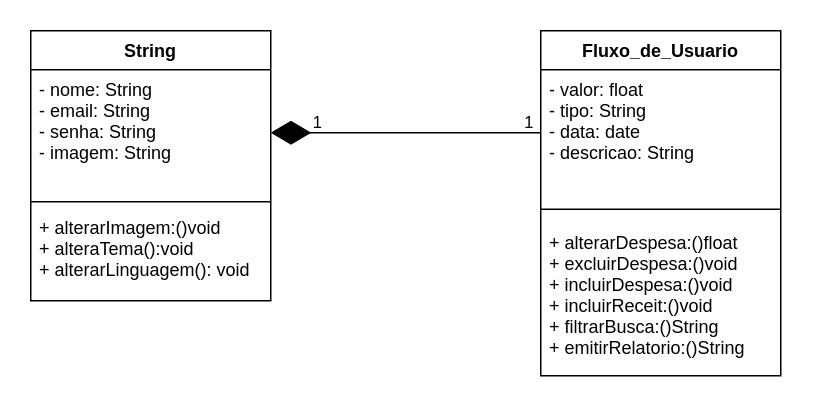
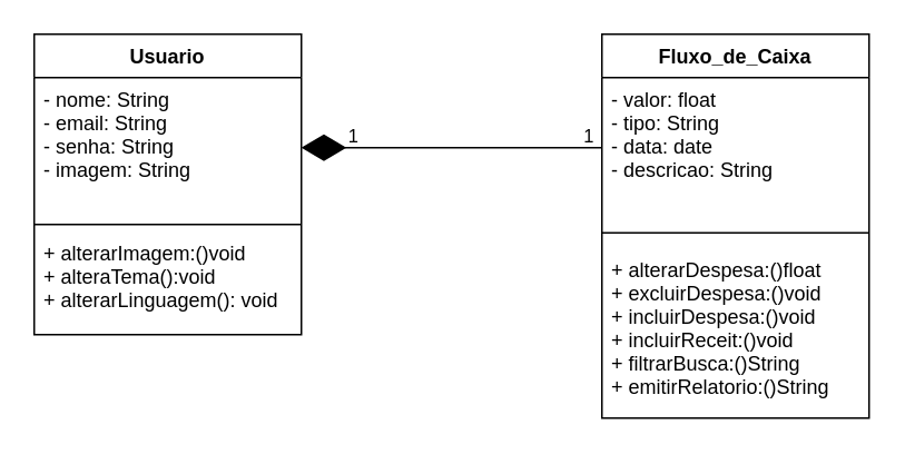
  <mxCell id="0" />
  <mxCell id="1" parent="0" />
- <mxCell id="2" value="Fluxo_de_Usuario" style="swimlane;fontStyle=1;align=center;verticalAlign=top;childLayout=stackLayout;horizontal=1;startSize=26;horizontalStack=0;resizeParent=1;resizeParentMax=0;resizeLast=0;collapsible=1;marginBottom=0;" parent="1" vertex="1"><mxGeometry x="360" y="20" width="160" height="230" as="geometry" /></mxCell>
+ <mxCell id="2" value="Fluxo_de_Caixa" style="swimlane;fontStyle=1;align=center;verticalAlign=top;childLayout=stackLayout;horizontal=1;startSize=26;horizontalStack=0;resizeParent=1;resizeParentMax=0;resizeLast=0;collapsible=1;marginBottom=0;" parent="1" vertex="1"><mxGeometry x="360" y="20" width="160" height="230" as="geometry" /></mxCell>
  <mxCell id="3" value="- valor: float&#10;- tipo: String&#10;- data: date&#10;- descricao: String" style="text;strokeColor=none;fillColor=none;align=left;verticalAlign=top;spacingLeft=4;spacingRight=4;overflow=hidden;rotatable=0;points=[[0,0.5],[1,0.5]];portConstraint=eastwest;" parent="2" vertex="1"><mxGeometry y="26" width="160" height="84" as="geometry" /></mxCell>
  <mxCell id="4" value="" style="line;strokeWidth=1;fillColor=none;align=left;verticalAlign=middle;spacingTop=-1;spacingLeft=3;spacingRight=3;rotatable=0;labelPosition=right;points=[];portConstraint=eastwest;" parent="2" vertex="1"><mxGeometry y="110" width="160" height="18" as="geometry" /></mxCell>
  <mxCell id="5" value="+ alterarDespesa:()float&#10;+ excluirDespesa:()void&#10;+ incluirDespesa:()void&#10;+ incluirReceit:()void&#10;+ filtrarBusca:()String&#10;+ emitirRelatorio:()String" style="text;strokeColor=none;fillColor=none;align=left;verticalAlign=top;spacingLeft=4;spacingRight=4;overflow=hidden;rotatable=0;points=[[0,0.5],[1,0.5]];portConstraint=eastwest;" parent="2" vertex="1"><mxGeometry y="128" width="160" height="102" as="geometry" /></mxCell>
- <mxCell id="6" value="String" style="swimlane;fontStyle=1;align=center;verticalAlign=top;childLayout=stackLayout;horizontal=1;startSize=26;horizontalStack=0;resizeParent=1;resizeParentMax=0;resizeLast=0;collapsible=1;marginBottom=0;" parent="1" vertex="1"><mxGeometry x="20" y="20" width="160" height="180" as="geometry" /></mxCell>
+ <mxCell id="6" value="Usuario" style="swimlane;fontStyle=1;align=center;verticalAlign=top;childLayout=stackLayout;horizontal=1;startSize=26;horizontalStack=0;resizeParent=1;resizeParentMax=0;resizeLast=0;collapsible=1;marginBottom=0;" parent="1" vertex="1"><mxGeometry x="20" y="20" width="160" height="180" as="geometry" /></mxCell>
  <mxCell id="7" value="- nome: String&#10;- email: String&#10;- senha: String&#10;- imagem: String" style="text;strokeColor=none;fillColor=none;align=left;verticalAlign=top;spacingLeft=4;spacingRight=4;overflow=hidden;rotatable=0;points=[[0,0.5],[1,0.5]];portConstraint=eastwest;" parent="6" vertex="1"><mxGeometry y="26" width="160" height="84" as="geometry" /></mxCell>
  <mxCell id="8" value="" style="line;strokeWidth=1;fillColor=none;align=left;verticalAlign=middle;spacingTop=-1;spacingLeft=3;spacingRight=3;rotatable=0;labelPosition=right;points=[];portConstraint=eastwest;" parent="6" vertex="1"><mxGeometry y="110" width="160" height="8" as="geometry" /></mxCell>
  <mxCell id="9" value="+ alterarImagem:()void&#10;+ alteraTema():void&#10;+ alterarLinguagem(): void" style="text;strokeColor=none;fillColor=none;align=left;verticalAlign=top;spacingLeft=4;spacingRight=4;overflow=hidden;rotatable=0;points=[[0,0.5],[1,0.5]];portConstraint=eastwest;" parent="6" vertex="1"><mxGeometry y="118" width="160" height="62" as="geometry" /></mxCell>
  <mxCell id="10" value="" style="endArrow=diamondThin;endFill=1;endSize=24;html=1;entryX=1;entryY=0.5;entryDx=0;entryDy=0;exitX=0;exitY=0.5;exitDx=0;exitDy=0;" edge="1" parent="1" source="3" target="7"><mxGeometry width="160" relative="1" as="geometry"><mxPoint x="210" y="250" as="sourcePoint" /><mxPoint x="370" y="250" as="targetPoint" /></mxGeometry></mxCell>
  <mxCell id="11" value="1" style="edgeLabel;html=1;align=center;verticalAlign=middle;resizable=0;points=[];" vertex="1" connectable="0" parent="10"><mxGeometry x="-0.899" y="-1" relative="1" as="geometry"><mxPoint y="-7" as="offset" /></mxGeometry></mxCell>
  <mxCell id="12" value="1" style="edgeLabel;html=1;align=center;verticalAlign=middle;resizable=0;points=[];" vertex="1" connectable="0" parent="10"><mxGeometry x="0.663" y="-2" relative="1" as="geometry"><mxPoint y="-6" as="offset" /></mxGeometry></mxCell>
